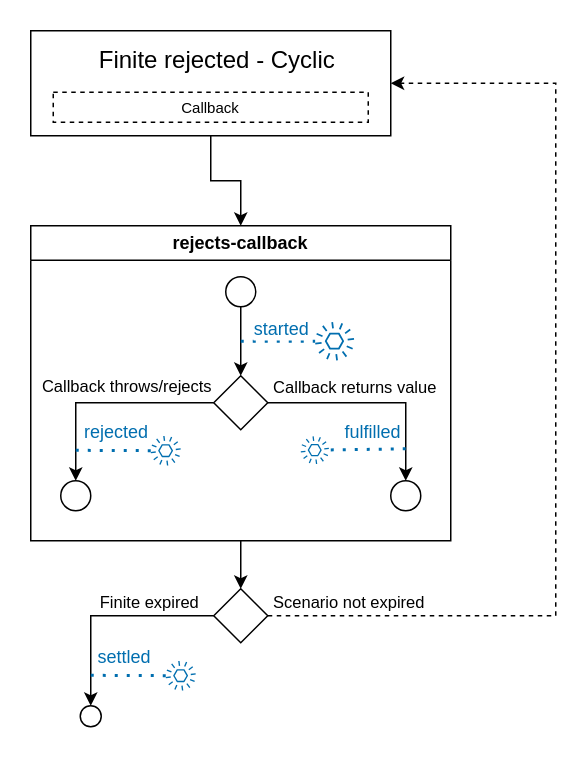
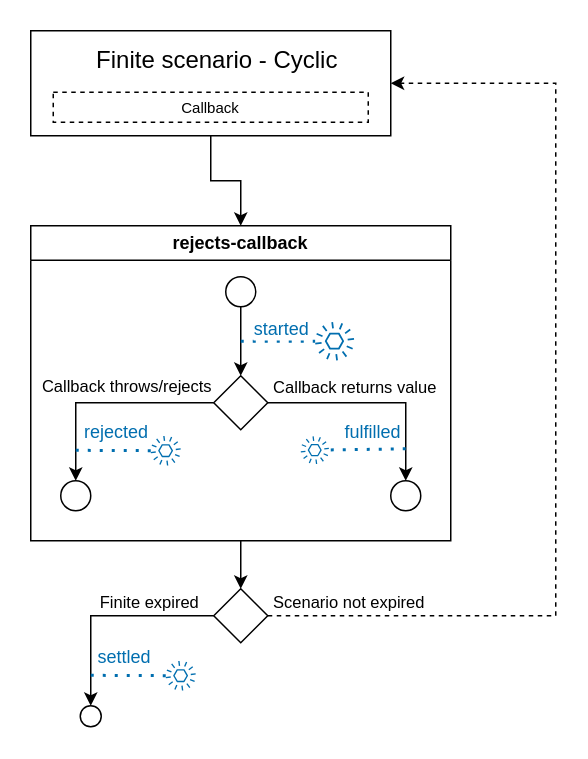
  <mxCell id="0" />
  <mxCell id="1" parent="0" />
  <mxCell id="2" style="edgeStyle=orthogonalEdgeStyle;rounded=0;orthogonalLoop=1;jettySize=auto;html=1;entryX=1;entryY=0.5;entryDx=0;entryDy=0;dashed=1;" edge="1" parent="1" source="33" target="28"><mxGeometry relative="1" as="geometry"><Array as="points"><mxPoint x="370" y="410" /><mxPoint x="370" y="55" /></Array><mxPoint x="210" y="408" as="sourcePoint" /></mxGeometry></mxCell>
  <mxCell id="3" value="Scenario not expired" style="edgeLabel;html=1;align=center;verticalAlign=middle;resizable=0;points=[];" vertex="1" connectable="0" parent="2"><mxGeometry x="-0.87" y="1" relative="1" as="geometry"><mxPoint x="10" y="-9" as="offset" /></mxGeometry></mxCell>
  <mxCell id="4" value="" style="edgeStyle=orthogonalEdgeStyle;rounded=0;orthogonalLoop=1;jettySize=auto;html=1;" edge="1" parent="1" source="5" target="33"><mxGeometry relative="1" as="geometry" /></mxCell>
  <mxCell id="5" value="rejects-callback" style="swimlane;whiteSpace=wrap;html=1;" vertex="1" parent="1"><mxGeometry x="20" y="150" width="280" height="210" as="geometry" /></mxCell>
  <mxCell id="6" value="" style="edgeStyle=orthogonalEdgeStyle;rounded=0;orthogonalLoop=1;jettySize=auto;html=1;" edge="1" parent="5" source="7" target="12"><mxGeometry relative="1" as="geometry" /></mxCell>
  <mxCell id="7" value="" style="ellipse;whiteSpace=wrap;html=1;aspect=fixed;" vertex="1" parent="5"><mxGeometry x="130" y="34" width="20" height="20" as="geometry" /></mxCell>
  <mxCell id="8" value="" style="edgeStyle=orthogonalEdgeStyle;rounded=0;orthogonalLoop=1;jettySize=auto;html=1;" edge="1" parent="5" source="12" target="17"><mxGeometry relative="1" as="geometry" /></mxCell>
  <mxCell id="9" value="Callback throws/rejects" style="edgeLabel;html=1;align=center;verticalAlign=middle;resizable=0;points=[];" vertex="1" connectable="0" parent="8"><mxGeometry x="-0.503" y="-3" relative="1" as="geometry"><mxPoint x="-23" y="-9" as="offset" /></mxGeometry></mxCell>
  <mxCell id="10" value="" style="edgeStyle=orthogonalEdgeStyle;rounded=0;orthogonalLoop=1;jettySize=auto;html=1;" edge="1" parent="5" source="12" target="18"><mxGeometry relative="1" as="geometry"><mxPoint x="210" y="170" as="targetPoint" /></mxGeometry></mxCell>
  <mxCell id="11" value="Callback returns value" style="edgeLabel;html=1;align=center;verticalAlign=middle;resizable=0;points=[];" vertex="1" connectable="0" parent="10"><mxGeometry x="-0.703" y="1" relative="1" as="geometry"><mxPoint x="36" y="-10" as="offset" /></mxGeometry></mxCell>
  <mxCell id="12" value="" style="rhombus;whiteSpace=wrap;html=1;" vertex="1" parent="5"><mxGeometry x="122" y="100" width="36" height="36" as="geometry" /></mxCell>
  <mxCell id="13" value="" style="group" vertex="1" connectable="0" parent="5"><mxGeometry x="140" y="70" width="75.59" height="20" as="geometry" /></mxCell>
  <mxCell id="14" value="" style="endArrow=none;dashed=1;html=1;dashPattern=1 3;strokeWidth=2;rounded=0;fillColor=#1ba1e2;strokeColor=#006EAF;" edge="1" parent="13" target="16"><mxGeometry width="50" height="50" relative="1" as="geometry"><mxPoint y="7" as="sourcePoint" /><mxPoint x="10.409" y="25.2" as="targetPoint" /></mxGeometry></mxCell>
  <mxCell id="15" value="started" style="edgeLabel;html=1;align=center;verticalAlign=middle;resizable=0;points=[];fontSize=12;fontColor=#006EAF;" vertex="1" connectable="0" parent="14"><mxGeometry x="0.211" relative="1" as="geometry"><mxPoint x="-4" y="-9" as="offset" /></mxGeometry></mxCell>
  <mxCell id="16" value="" style="sketch=0;outlineConnect=0;fontColor=#ffffff;fillColor=#006EAF;strokeColor=#006EAF;dashed=0;verticalLabelPosition=bottom;verticalAlign=top;align=center;html=1;fontSize=12;fontStyle=0;aspect=fixed;pointerEvents=1;shape=mxgraph.aws4.event;" vertex="1" parent="13"><mxGeometry x="49.59" y="-6" width="26" height="26" as="geometry" /></mxCell>
  <mxCell id="17" value="" style="ellipse;whiteSpace=wrap;html=1;" vertex="1" parent="5"><mxGeometry x="20" y="170" width="20" height="20" as="geometry" /></mxCell>
  <mxCell id="18" value="" style="ellipse;whiteSpace=wrap;html=1;" vertex="1" parent="5"><mxGeometry x="240" y="170" width="20" height="20" as="geometry" /></mxCell>
  <mxCell id="19" value="" style="group" vertex="1" connectable="0" parent="5"><mxGeometry x="30" y="140" width="70" height="20" as="geometry" /></mxCell>
  <mxCell id="20" value="" style="endArrow=none;dashed=1;html=1;dashPattern=1 3;strokeWidth=2;rounded=0;fillColor=#1ba1e2;strokeColor=#006EAF;" edge="1" parent="19" target="22"><mxGeometry width="50" height="50" relative="1" as="geometry"><mxPoint y="9.71" as="sourcePoint" /><mxPoint x="129" y="9.71" as="targetPoint" /></mxGeometry></mxCell>
  <mxCell id="21" value="rejected" style="edgeLabel;html=1;align=left;verticalAlign=middle;resizable=0;points=[];fontSize=12;fontColor=#006EAF;rotation=0;" vertex="1" connectable="0" parent="20"><mxGeometry x="0.211" relative="1" as="geometry"><mxPoint x="-26" y="-12" as="offset" /></mxGeometry></mxCell>
  <mxCell id="22" value="" style="sketch=0;outlineConnect=0;fontColor=#ffffff;fillColor=#006EAF;strokeColor=#006EAF;dashed=0;verticalLabelPosition=bottom;verticalAlign=top;align=center;html=1;fontSize=12;fontStyle=0;aspect=fixed;pointerEvents=1;shape=mxgraph.aws4.event;" vertex="1" parent="19"><mxGeometry x="50" width="20" height="20" as="geometry" /></mxCell>
  <mxCell id="23" value="" style="group" vertex="1" connectable="0" parent="5"><mxGeometry x="180" y="140.2" width="70" height="18.8" as="geometry" /></mxCell>
  <mxCell id="24" value="" style="sketch=0;outlineConnect=0;fontColor=#ffffff;fillColor=#006EAF;strokeColor=#006EAF;dashed=0;verticalLabelPosition=bottom;verticalAlign=top;align=center;html=1;fontSize=12;fontStyle=0;aspect=fixed;pointerEvents=1;shape=mxgraph.aws4.event;" vertex="1" parent="23"><mxGeometry width="18.8" height="18.8" as="geometry" /></mxCell>
  <mxCell id="25" value="" style="endArrow=none;dashed=1;html=1;dashPattern=1 3;strokeWidth=2;rounded=0;fillColor=#1ba1e2;strokeColor=#006EAF;" edge="1" parent="23" target="24"><mxGeometry width="50" height="50" relative="1" as="geometry"><mxPoint x="70" y="8.51" as="sourcePoint" /><mxPoint x="150.84" y="8.51" as="targetPoint" /></mxGeometry></mxCell>
  <mxCell id="26" value="fulfilled" style="edgeLabel;html=1;align=right;verticalAlign=middle;resizable=0;points=[];fontSize=12;fontColor=#006EAF;rotation=0;" vertex="1" connectable="0" parent="25"><mxGeometry x="0.211" relative="1" as="geometry"><mxPoint x="28" y="-12" as="offset" /></mxGeometry></mxCell>
  <mxCell id="27" style="edgeStyle=orthogonalEdgeStyle;rounded=0;orthogonalLoop=1;jettySize=auto;html=1;" edge="1" parent="1" source="28" target="5"><mxGeometry relative="1" as="geometry" /></mxCell>
  <mxCell id="28" value="" style="rounded=0;whiteSpace=wrap;html=1;" vertex="1" parent="1"><mxGeometry x="20" y="20" width="240" height="70" as="geometry" /></mxCell>
- <mxCell id="29" value="Finite rejected - Cyclic" style="text;html=1;strokeColor=none;fillColor=none;align=center;verticalAlign=middle;whiteSpace=wrap;rounded=0;fontSize=16;" vertex="1" parent="1"><mxGeometry x="57.5" y="24" width="172.5" height="30" as="geometry" /></mxCell>
+ <mxCell id="29" value="Finite scenario - Cyclic" style="text;html=1;strokeColor=none;fillColor=none;align=center;verticalAlign=middle;whiteSpace=wrap;rounded=0;fontSize=16;" vertex="1" parent="1"><mxGeometry x="57.5" y="24" width="172.5" height="30" as="geometry" /></mxCell>
  <mxCell id="30" value="" style="group" vertex="1" connectable="0" parent="1"><mxGeometry x="55" y="37" width="190" height="44" as="geometry" /></mxCell>
  <mxCell id="31" value="&lt;font style=&quot;font-size: 10px;&quot;&gt;Callback&lt;/font&gt;" style="rounded=0;whiteSpace=wrap;html=1;dashed=1;" vertex="1" parent="30"><mxGeometry x="-20" y="24" width="210" height="20" as="geometry" /></mxCell>
  <mxCell id="32" value="" style="edgeStyle=orthogonalEdgeStyle;rounded=0;orthogonalLoop=1;jettySize=auto;html=1;" edge="1" parent="1" source="33" target="34"><mxGeometry relative="1" as="geometry" /></mxCell>
  <mxCell id="33" value="" style="rhombus;whiteSpace=wrap;html=1;" vertex="1" parent="1"><mxGeometry x="142" y="392" width="36" height="36" as="geometry" /></mxCell>
  <mxCell id="34" value="" style="ellipse;whiteSpace=wrap;html=1;" vertex="1" parent="1"><mxGeometry x="53" y="470" width="14" height="14" as="geometry" /></mxCell>
  <mxCell id="35" value="Finite expired" style="edgeLabel;html=1;align=center;verticalAlign=middle;resizable=0;points=[];" vertex="1" connectable="0" parent="1"><mxGeometry x="98" y="400" as="geometry" /></mxCell>
  <mxCell id="36" value="" style="group" vertex="1" connectable="0" parent="1"><mxGeometry x="60" y="440" width="70" height="20" as="geometry" /></mxCell>
  <mxCell id="37" value="" style="endArrow=none;dashed=1;html=1;dashPattern=1 3;strokeWidth=2;rounded=0;fillColor=#1ba1e2;strokeColor=#006EAF;" edge="1" parent="36" target="39"><mxGeometry width="50" height="50" relative="1" as="geometry"><mxPoint y="9.71" as="sourcePoint" /><mxPoint x="129" y="9.71" as="targetPoint" /></mxGeometry></mxCell>
  <mxCell id="38" value="settled" style="edgeLabel;html=1;align=left;verticalAlign=middle;resizable=0;points=[];fontSize=12;fontColor=#006EAF;rotation=0;" vertex="1" connectable="0" parent="37"><mxGeometry x="0.211" relative="1" as="geometry"><mxPoint x="-27" y="-12" as="offset" /></mxGeometry></mxCell>
  <mxCell id="39" value="" style="sketch=0;outlineConnect=0;fontColor=#ffffff;fillColor=#006EAF;strokeColor=#006EAF;dashed=0;verticalLabelPosition=bottom;verticalAlign=top;align=center;html=1;fontSize=12;fontStyle=0;aspect=fixed;pointerEvents=1;shape=mxgraph.aws4.event;" vertex="1" parent="36"><mxGeometry x="50" width="20" height="20" as="geometry" /></mxCell>
